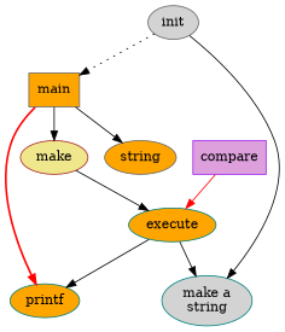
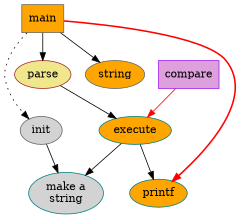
  digraph {
    node [color=gray40 fillcolor=orange style=filled]
    main [shape=box]
-   parse [color=brown fillcolor=khaki label=make]
+   parse [color=brown fillcolor=khaki]
    init [fillcolor=lightgrey]
    n4 [label=string]
    printf [color=teal]
    execute [color=teal]
    n7 [color=teal fillcolor=lightgrey label="make a\nstring"]
    compare [color=purple fillcolor=plum shape=box]
    main -> parse [weight=8]
-   init -> main [style=dotted]
+   main -> init [style=dotted]
    main -> n4
    main -> printf [color=red labed="100 times" style=bold]
    parse -> execute
    init -> n7
    execute -> printf
    execute -> n7
    compare -> execute [color=red]
  }
